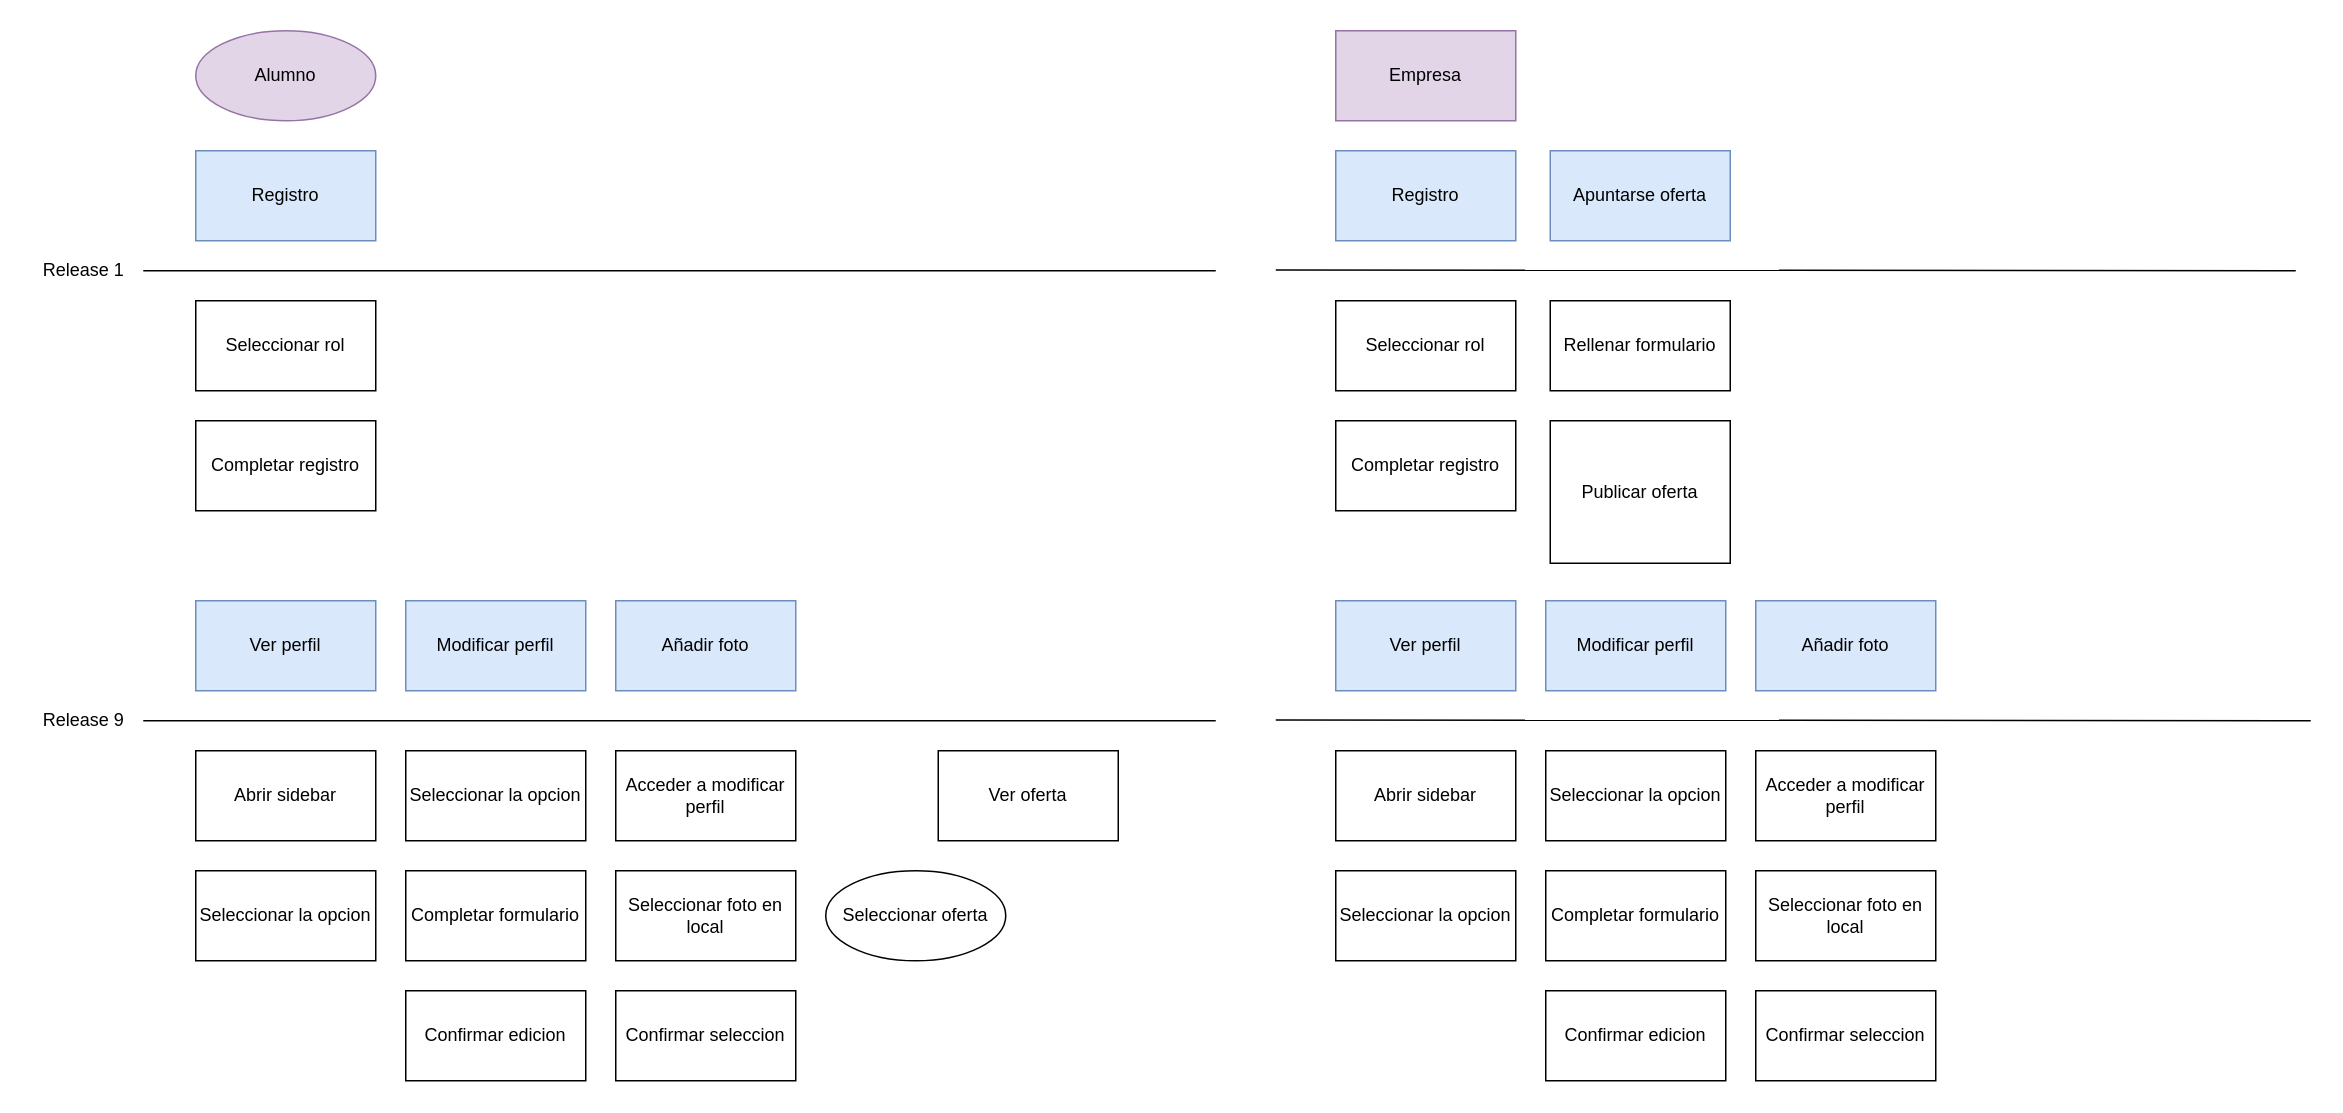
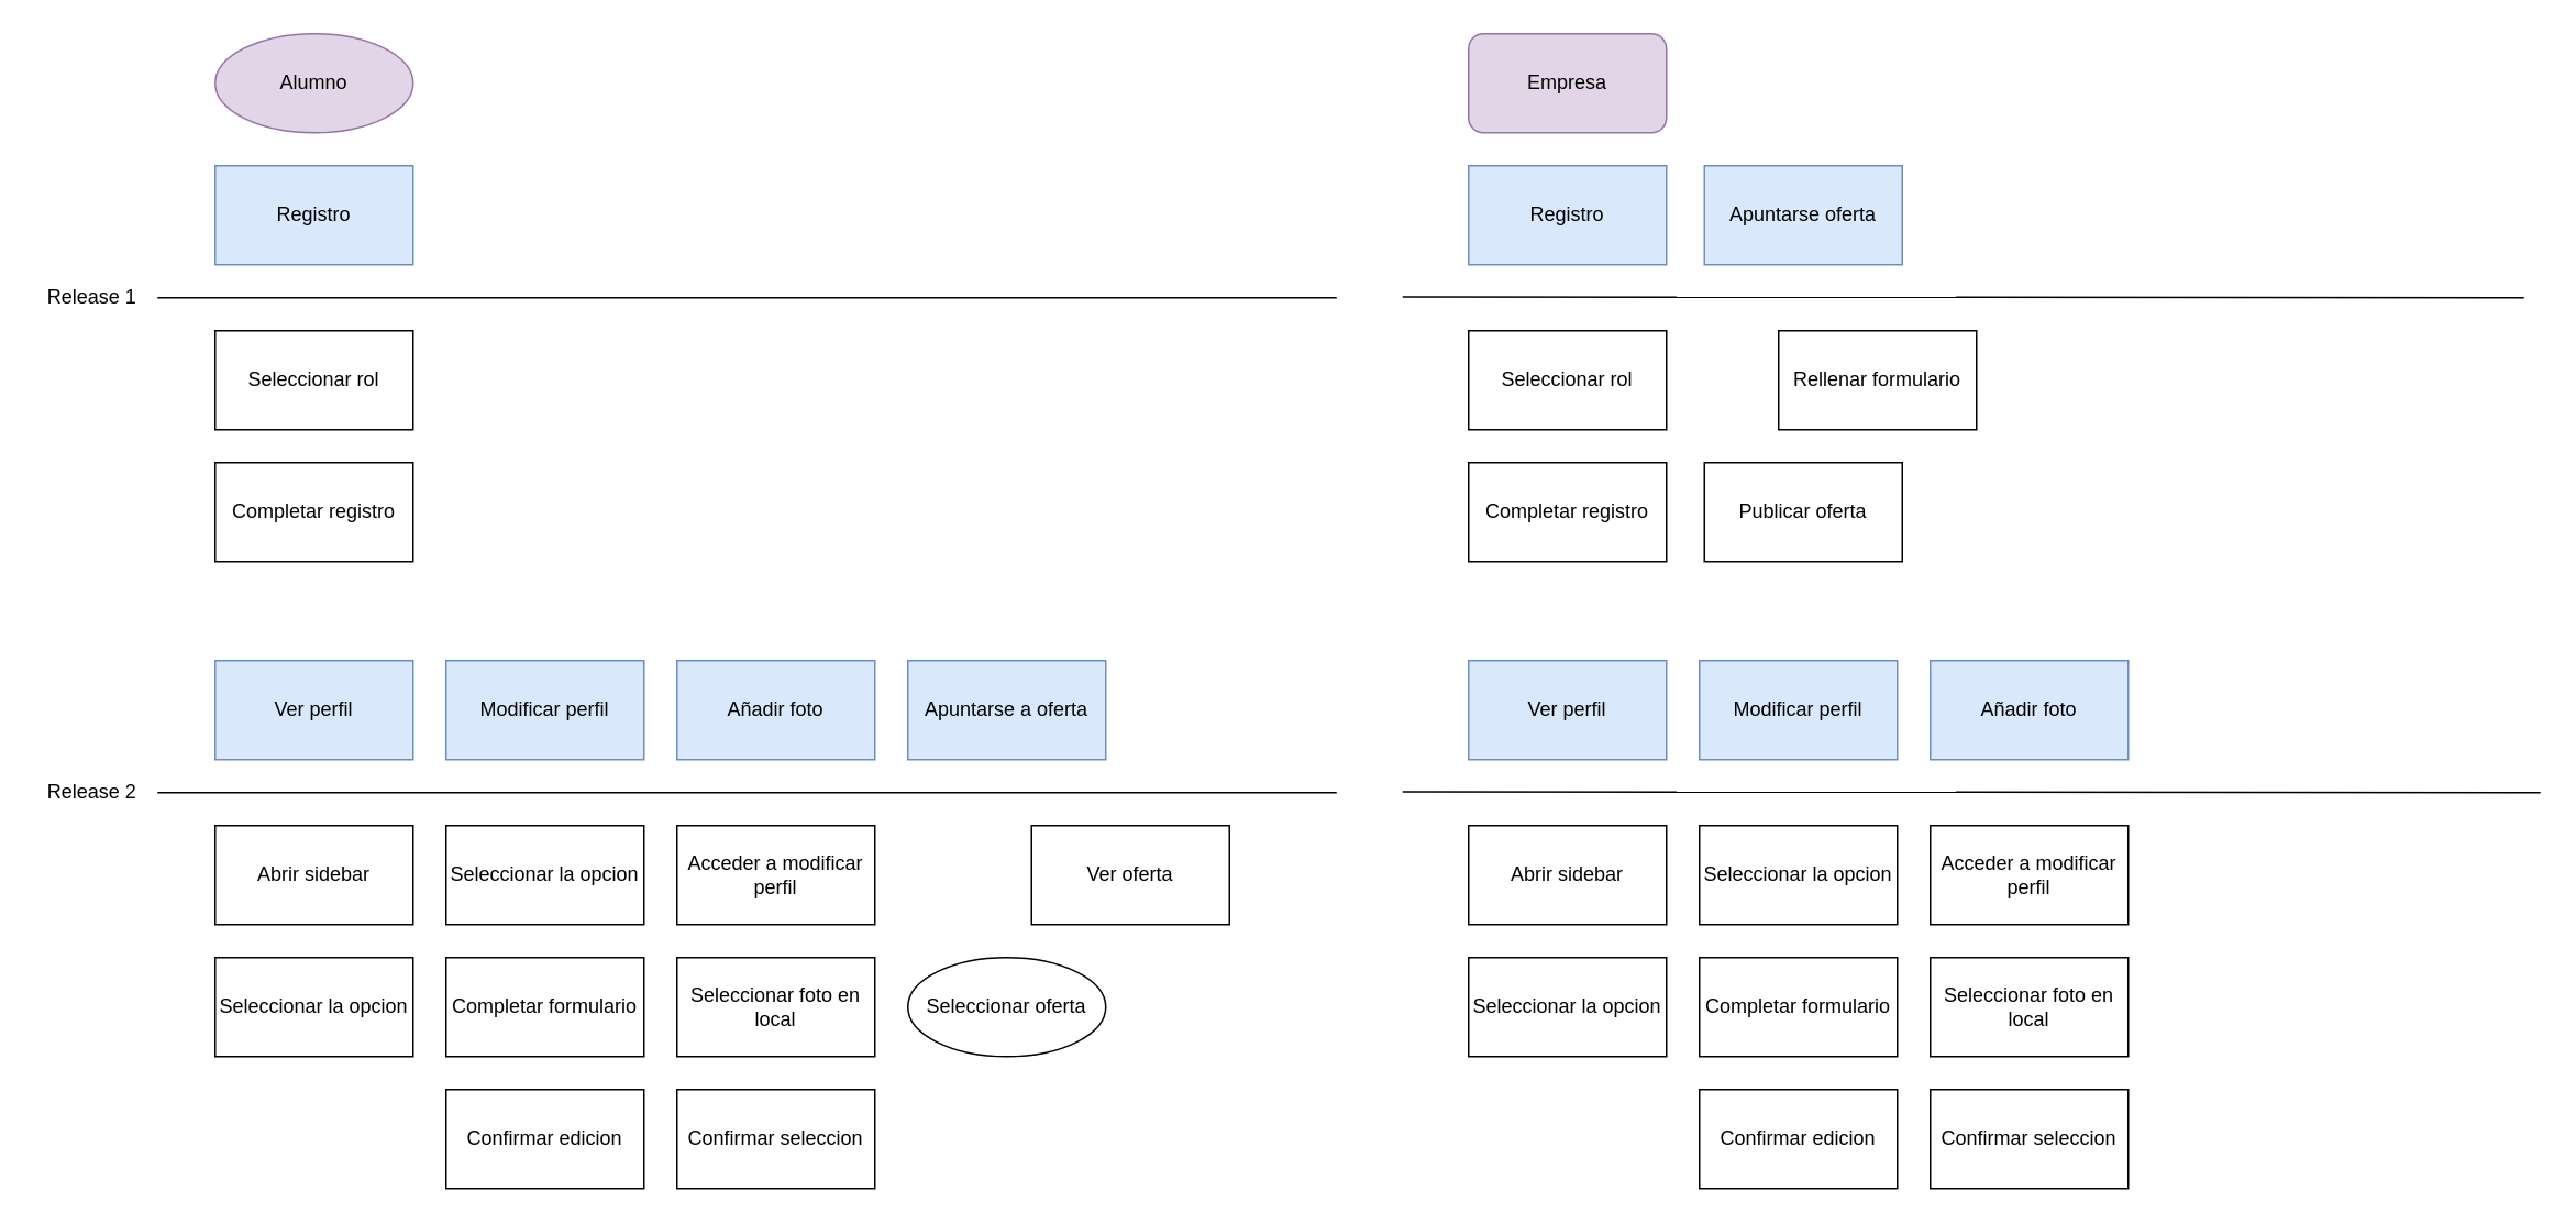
  <mxCell id="0" />
  <mxCell id="1" parent="0" />
  <mxCell id="2" value="Alumno" style="ellipse;whiteSpace=wrap;html=1;fillColor=#e1d5e7;strokeColor=#9673a6;glass=0;shadow=0;sketch=0;" vertex="1" parent="1"><mxGeometry x="130" y="20" width="120" height="60" as="geometry" /></mxCell>
  <mxCell id="3" value="" style="endArrow=none;html=1;" edge="1" parent="1"><mxGeometry width="50" height="50" relative="1" as="geometry"><mxPoint x="95" y="180" as="sourcePoint" /><mxPoint y="180" as="targetPoint" x="810" /></mxGeometry></mxCell>
  <mxCell id="4" value="Registro" style="rounded=0;whiteSpace=wrap;html=1;shadow=0;glass=0;sketch=0;fillColor=#dae8fc;strokeColor=#6c8ebf;" vertex="1" parent="1"><mxGeometry x="130" y="100" width="120" height="60" as="geometry" /></mxCell>
  <mxCell id="5" value="Seleccionar rol" style="rounded=0;whiteSpace=wrap;html=1;shadow=0;glass=0;sketch=0;" vertex="1" parent="1"><mxGeometry x="130" y="200" width="120" height="60" as="geometry" /></mxCell>
  <mxCell id="6" value="Completar registro" style="rounded=0;whiteSpace=wrap;html=1;shadow=0;glass=0;sketch=0;" vertex="1" parent="1"><mxGeometry x="130" y="280" width="120" height="60" as="geometry" /></mxCell>
- <mxCell id="7" value="Empresa" style="rounded=0;whiteSpace=wrap;html=1;fillColor=#e1d5e7;strokeColor=#9673a6;glass=0;shadow=0;sketch=0;" vertex="1" parent="1"><mxGeometry x="890" y="20" width="120" height="60" as="geometry" /></mxCell>
+ <mxCell id="7" value="Empresa" style="whiteSpace=wrap;html=1;fillColor=#e1d5e7;strokeColor=#9673a6;glass=0;shadow=0;sketch=0;rounded=1;" vertex="1" parent="1"><mxGeometry x="890" y="20" width="120" height="60" as="geometry" /></mxCell>
  <mxCell id="8" value="" style="endArrow=none;html=1;" edge="1" parent="1"><mxGeometry width="50" height="50" relative="1" as="geometry"><mxPoint x="850" y="179.5" as="sourcePoint" /><mxPoint x="1530" y="180" as="targetPoint" /></mxGeometry></mxCell>
  <mxCell id="9" value="Registro" style="rounded=0;whiteSpace=wrap;html=1;shadow=0;glass=0;sketch=0;fillColor=#dae8fc;strokeColor=#6c8ebf;" vertex="1" parent="1"><mxGeometry x="890" y="100" width="120" height="60" as="geometry" /></mxCell>
  <mxCell id="10" value="Seleccionar rol" style="rounded=0;whiteSpace=wrap;html=1;shadow=0;glass=0;sketch=0;" vertex="1" parent="1"><mxGeometry x="890" y="200" width="120" height="60" as="geometry" /></mxCell>
  <mxCell id="11" value="Completar registro" style="rounded=0;whiteSpace=wrap;html=1;shadow=0;glass=0;sketch=0;" vertex="1" parent="1"><mxGeometry x="890" y="280" width="120" height="60" as="geometry" /></mxCell>
  <mxCell id="12" value="Apuntarse oferta" style="rounded=0;whiteSpace=wrap;html=1;shadow=0;glass=0;sketch=0;fillColor=#dae8fc;strokeColor=#6c8ebf;" vertex="1" parent="1"><mxGeometry x="1033" y="100" width="120" height="60" as="geometry" /></mxCell>
- <mxCell id="13" value="Rellenar formulario&lt;br&gt;" style="rounded=0;whiteSpace=wrap;html=1;shadow=0;glass=0;sketch=0;" vertex="1" parent="1"><mxGeometry x="1033" y="200" width="120" height="60" as="geometry" /></mxCell>
- <mxCell id="14" value="Publicar oferta" style="rounded=0;whiteSpace=wrap;html=1;shadow=0;glass=0;sketch=0;" vertex="1" parent="1"><mxGeometry x="1033" y="280" width="120" height="95" as="geometry" /></mxCell>
+ <mxCell id="13" value="Rellenar formulario&lt;br&gt;" style="rounded=0;whiteSpace=wrap;html=1;shadow=0;glass=0;sketch=0;" vertex="1" parent="1"><mxGeometry x="1078" y="200" width="120" height="60" as="geometry" /></mxCell>
+ <mxCell id="14" value="Publicar oferta" style="rounded=0;whiteSpace=wrap;html=1;shadow=0;glass=0;sketch=0;" vertex="1" parent="1"><mxGeometry x="1033" y="280" width="120" height="60" as="geometry" /></mxCell>
  <mxCell id="15" value="" style="endArrow=none;html=1;" edge="1" parent="1"><mxGeometry width="50" height="50" relative="1" as="geometry"><mxPoint x="95" y="480" as="sourcePoint" /><mxPoint y="480" as="targetPoint" x="810" /></mxGeometry></mxCell>
  <mxCell id="16" value="Release 1&lt;br&gt;" style="text;html=1;align=center;verticalAlign=middle;resizable=0;points=[];autosize=1;" vertex="1" parent="1"><mxGeometry x="20" y="170" width="70" height="20" as="geometry" /></mxCell>
- <mxCell id="17" value="Release 9" style="text;html=1;align=center;verticalAlign=middle;resizable=0;points=[];autosize=1;" vertex="1" parent="1"><mxGeometry x="20" y="470" width="70" height="20" as="geometry" /></mxCell>
+ <mxCell id="17" value="Release 2" style="text;html=1;align=center;verticalAlign=middle;resizable=0;points=[];autosize=1;" vertex="1" parent="1"><mxGeometry x="20" y="470" width="70" height="20" as="geometry" /></mxCell>
  <mxCell id="18" value="Ver perfil" style="rounded=0;whiteSpace=wrap;html=1;shadow=0;glass=0;sketch=0;fillColor=#dae8fc;strokeColor=#6c8ebf;" vertex="1" parent="1"><mxGeometry x="130" y="400" width="120" height="60" as="geometry" /></mxCell>
  <mxCell id="19" value="Abrir sidebar" style="rounded=0;whiteSpace=wrap;html=1;shadow=0;glass=0;sketch=0;" vertex="1" parent="1"><mxGeometry x="130" y="500" width="120" height="60" as="geometry" /></mxCell>
  <mxCell id="20" value="Seleccionar la opcion" style="rounded=0;whiteSpace=wrap;html=1;shadow=0;glass=0;sketch=0;" vertex="1" parent="1"><mxGeometry x="130" y="580" width="120" height="60" as="geometry" /></mxCell>
  <mxCell id="21" value="" style="endArrow=none;html=1;" edge="1" parent="1"><mxGeometry width="50" height="50" relative="1" as="geometry"><mxPoint x="850" y="479.5" as="sourcePoint" /><mxPoint x="1540" y="480" as="targetPoint" /></mxGeometry></mxCell>
  <mxCell id="22" value="Modificar perfil" style="rounded=0;whiteSpace=wrap;html=1;shadow=0;glass=0;sketch=0;fillColor=#dae8fc;strokeColor=#6c8ebf;" vertex="1" parent="1"><mxGeometry x="270" y="400" width="120" height="60" as="geometry" /></mxCell>
  <mxCell id="23" value="Seleccionar la opcion" style="rounded=0;whiteSpace=wrap;html=1;shadow=0;glass=0;sketch=0;" vertex="1" parent="1"><mxGeometry x="270" y="500" width="120" height="60" as="geometry" /></mxCell>
  <mxCell id="24" value="Completar formulario" style="rounded=0;whiteSpace=wrap;html=1;shadow=0;glass=0;sketch=0;" vertex="1" parent="1"><mxGeometry x="270" y="580" width="120" height="60" as="geometry" /></mxCell>
  <mxCell id="25" value="Confirmar edicion" style="rounded=0;whiteSpace=wrap;html=1;shadow=0;glass=0;sketch=0;" vertex="1" parent="1"><mxGeometry x="270" y="660" width="120" height="60" as="geometry" /></mxCell>
  <mxCell id="26" value="Ver perfil" style="rounded=0;whiteSpace=wrap;html=1;shadow=0;glass=0;sketch=0;fillColor=#dae8fc;strokeColor=#6c8ebf;" vertex="1" parent="1"><mxGeometry x="890" y="400" width="120" height="60" as="geometry" /></mxCell>
  <mxCell id="27" value="Abrir sidebar" style="rounded=0;whiteSpace=wrap;html=1;shadow=0;glass=0;sketch=0;" vertex="1" parent="1"><mxGeometry x="890" y="500" width="120" height="60" as="geometry" /></mxCell>
  <mxCell id="28" value="Seleccionar la opcion" style="rounded=0;whiteSpace=wrap;html=1;shadow=0;glass=0;sketch=0;" vertex="1" parent="1"><mxGeometry x="890" y="580" width="120" height="60" as="geometry" /></mxCell>
  <mxCell id="29" value="Modificar perfil" style="rounded=0;whiteSpace=wrap;html=1;shadow=0;glass=0;sketch=0;fillColor=#dae8fc;strokeColor=#6c8ebf;" vertex="1" parent="1"><mxGeometry x="1030" y="400" width="120" height="60" as="geometry" /></mxCell>
  <mxCell id="30" value="Seleccionar la opcion" style="rounded=0;whiteSpace=wrap;html=1;shadow=0;glass=0;sketch=0;" vertex="1" parent="1"><mxGeometry x="1030" y="500" width="120" height="60" as="geometry" /></mxCell>
  <mxCell id="31" value="Completar formulario" style="rounded=0;whiteSpace=wrap;html=1;shadow=0;glass=0;sketch=0;" vertex="1" parent="1"><mxGeometry x="1030" y="580" width="120" height="60" as="geometry" /></mxCell>
  <mxCell id="32" value="Confirmar edicion" style="rounded=0;whiteSpace=wrap;html=1;shadow=0;glass=0;sketch=0;" vertex="1" parent="1"><mxGeometry x="1030" y="660" width="120" height="60" as="geometry" /></mxCell>
  <mxCell id="33" value="Añadir foto" style="rounded=0;whiteSpace=wrap;html=1;shadow=0;glass=0;sketch=0;fillColor=#dae8fc;strokeColor=#6c8ebf;" vertex="1" parent="1"><mxGeometry x="410" y="400" width="120" height="60" as="geometry" /></mxCell>
  <mxCell id="34" value="Acceder a modificar perfil" style="rounded=0;whiteSpace=wrap;html=1;shadow=0;glass=0;sketch=0;" vertex="1" parent="1"><mxGeometry x="410" y="500" width="120" height="60" as="geometry" /></mxCell>
  <mxCell id="35" value="Seleccionar foto en local" style="rounded=0;whiteSpace=wrap;html=1;shadow=0;glass=0;sketch=0;" vertex="1" parent="1"><mxGeometry x="410" y="580" width="120" height="60" as="geometry" /></mxCell>
  <mxCell id="36" value="Confirmar seleccion" style="rounded=0;whiteSpace=wrap;html=1;shadow=0;glass=0;sketch=0;" vertex="1" parent="1"><mxGeometry x="410" y="660" width="120" height="60" as="geometry" /></mxCell>
  <mxCell id="37" value="Añadir foto" style="rounded=0;whiteSpace=wrap;html=1;shadow=0;glass=0;sketch=0;fillColor=#dae8fc;strokeColor=#6c8ebf;" vertex="1" parent="1"><mxGeometry x="1170" y="400" width="120" height="60" as="geometry" /></mxCell>
  <mxCell id="38" value="Acceder a modificar perfil" style="rounded=0;whiteSpace=wrap;html=1;shadow=0;glass=0;sketch=0;" vertex="1" parent="1"><mxGeometry x="1170" y="500" width="120" height="60" as="geometry" /></mxCell>
  <mxCell id="39" value="Seleccionar foto en local" style="rounded=0;whiteSpace=wrap;html=1;shadow=0;glass=0;sketch=0;" vertex="1" parent="1"><mxGeometry x="1170" y="580" width="120" height="60" as="geometry" /></mxCell>
  <mxCell id="40" value="Confirmar seleccion" style="rounded=0;whiteSpace=wrap;html=1;shadow=0;glass=0;sketch=0;" vertex="1" parent="1"><mxGeometry x="1170" y="660" width="120" height="60" as="geometry" /></mxCell>
+ <mxCell id="41" value="Apuntarse a oferta" style="rounded=0;whiteSpace=wrap;html=1;shadow=0;glass=0;sketch=0;fillColor=#dae8fc;strokeColor=#6c8ebf;" vertex="1" parent="1"><mxGeometry x="550" y="400" width="120" height="60" as="geometry" /></mxCell>
  <mxCell id="42" value="Ver oferta" style="rounded=0;whiteSpace=wrap;html=1;shadow=0;glass=0;sketch=0;" vertex="1" parent="1"><mxGeometry x="625" y="500" width="120" height="60" as="geometry" /></mxCell>
  <mxCell id="43" style="edgeStyle=orthogonalEdgeStyle;rounded=0;orthogonalLoop=1;jettySize=auto;html=1;exitX=0.5;exitY=1;exitDx=0;exitDy=0;" edge="1" parent="1" source="34" target="34"><mxGeometry relative="1" as="geometry" /></mxCell>
  <mxCell id="44" value="Seleccionar oferta" style="ellipse;whiteSpace=wrap;html=1;shadow=0;glass=0;sketch=0;" vertex="1" parent="1"><mxGeometry x="550" y="580" width="120" height="60" as="geometry" /></mxCell>
